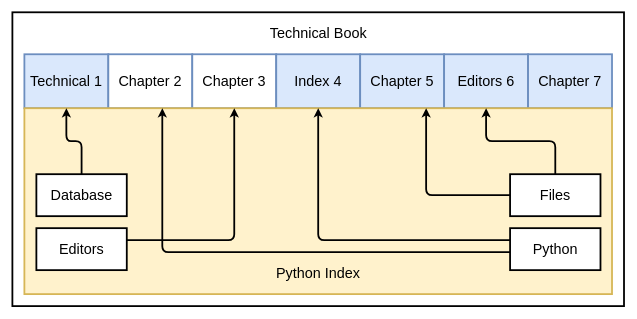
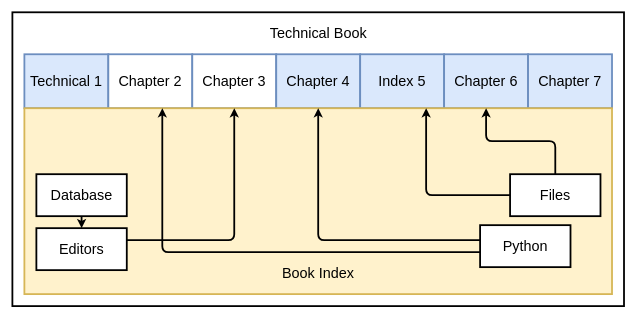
  <mxCell id="0" />
  <mxCell id="1" parent="0" />
  <mxCell id="2" value="" style="rounded=0;whiteSpace=wrap;html=1;fillColor=#FFFFFF;strokeWidth=3;" parent="1" vertex="1"><mxGeometry x="20" y="20" width="1020" height="490" as="geometry" /></mxCell>
  <mxCell id="3" value="&lt;font style=&quot;font-size: 24px&quot;&gt;Technical Book&lt;/font&gt;" style="text;html=1;strokeColor=none;fillColor=none;align=center;verticalAlign=middle;whiteSpace=wrap;rounded=0;" parent="1" vertex="1"><mxGeometry x="432.5" y="40" width="195" height="30" as="geometry" /></mxCell>
  <mxCell id="4" value="&lt;font style=&quot;font-size: 24px&quot;&gt;Technical 1&lt;/font&gt;" style="rounded=0;whiteSpace=wrap;html=1;strokeWidth=3;fillColor=#dae8fc;strokeColor=#6c8ebf;" vertex="1" parent="1"><mxGeometry x="40" y="90" width="140" height="90" as="geometry" /></mxCell>
  <mxCell id="5" value="&lt;font style=&quot;font-size: 24px&quot;&gt;Chapter 2&lt;/font&gt;" style="rounded=0;whiteSpace=wrap;html=1;strokeWidth=3;fillColor=#ffffff;strokeColor=#6c8ebf;" vertex="1" parent="1"><mxGeometry x="180" y="90" width="140" height="90" as="geometry" /></mxCell>
  <mxCell id="6" value="&lt;font style=&quot;font-size: 24px&quot;&gt;Chapter 3&lt;/font&gt;" style="rounded=0;whiteSpace=wrap;html=1;strokeWidth=3;fillColor=#ffffff;strokeColor=#6c8ebf;" vertex="1" parent="1"><mxGeometry x="320" y="90" width="140" height="90" as="geometry" /></mxCell>
- <mxCell id="7" value="&lt;font style=&quot;font-size: 24px&quot;&gt;Index 4&lt;/font&gt;" style="rounded=0;whiteSpace=wrap;html=1;strokeWidth=3;fillColor=#dae8fc;strokeColor=#6c8ebf;" vertex="1" parent="1"><mxGeometry x="460" y="90" width="140" height="90" as="geometry" /></mxCell>
- <mxCell id="8" value="&lt;font style=&quot;font-size: 24px&quot;&gt;Chapter 5&lt;/font&gt;" style="rounded=0;whiteSpace=wrap;html=1;strokeWidth=3;fillColor=#dae8fc;strokeColor=#6c8ebf;" vertex="1" parent="1"><mxGeometry x="600" y="90" width="140" height="90" as="geometry" /></mxCell>
- <mxCell id="9" value="&lt;font style=&quot;font-size: 24px&quot;&gt;Editors 6&lt;/font&gt;" style="rounded=0;whiteSpace=wrap;html=1;strokeWidth=3;fillColor=#dae8fc;strokeColor=#6c8ebf;" vertex="1" parent="1"><mxGeometry x="740" y="90" width="140" height="90" as="geometry" /></mxCell>
+ <mxCell id="7" value="&lt;font style=&quot;font-size: 24px&quot;&gt;Chapter 4&lt;/font&gt;" style="rounded=0;whiteSpace=wrap;html=1;strokeWidth=3;fillColor=#dae8fc;strokeColor=#6c8ebf;" vertex="1" parent="1"><mxGeometry x="460" y="90" width="140" height="90" as="geometry" /></mxCell>
+ <mxCell id="8" value="&lt;font style=&quot;font-size: 24px&quot;&gt;Index 5&lt;/font&gt;" style="rounded=0;whiteSpace=wrap;html=1;strokeWidth=3;fillColor=#dae8fc;strokeColor=#6c8ebf;" vertex="1" parent="1"><mxGeometry x="600" y="90" width="140" height="90" as="geometry" /></mxCell>
+ <mxCell id="9" value="&lt;font style=&quot;font-size: 24px&quot;&gt;Chapter 6&lt;/font&gt;" style="rounded=0;whiteSpace=wrap;html=1;strokeWidth=3;fillColor=#dae8fc;strokeColor=#6c8ebf;" vertex="1" parent="1"><mxGeometry x="740" y="90" width="140" height="90" as="geometry" /></mxCell>
  <mxCell id="10" value="&lt;font style=&quot;font-size: 24px&quot;&gt;Chapter 7&lt;/font&gt;" style="rounded=0;whiteSpace=wrap;html=1;strokeWidth=3;fillColor=#dae8fc;strokeColor=#6c8ebf;" vertex="1" parent="1"><mxGeometry x="880" y="90" width="140" height="90" as="geometry" /></mxCell>
  <mxCell id="11" value="" style="rounded=0;whiteSpace=wrap;html=1;fillColor=#fff2cc;strokeWidth=3;strokeColor=#d6b656;" vertex="1" parent="1"><mxGeometry x="40" y="180" width="980" height="310" as="geometry" /></mxCell>
- <mxCell id="12" value="&lt;font style=&quot;font-size: 24px&quot;&gt;Python Index&lt;/font&gt;" style="text;html=1;strokeColor=none;fillColor=none;align=center;verticalAlign=middle;whiteSpace=wrap;rounded=0;" vertex="1" parent="1"><mxGeometry x="438.125" y="440" width="183.75" height="30" as="geometry" /></mxCell>
- <mxCell id="13" style="edgeStyle=orthogonalEdgeStyle;html=1;strokeWidth=3;" edge="1" parent="1" source="14" target="4"><mxGeometry relative="1" as="geometry" /></mxCell>
+ <mxCell id="12" value="&lt;font style=&quot;font-size: 24px&quot;&gt;Book Index&lt;/font&gt;" style="text;html=1;strokeColor=none;fillColor=none;align=center;verticalAlign=middle;whiteSpace=wrap;rounded=0;" vertex="1" parent="1"><mxGeometry x="438.125" y="440" width="183.75" height="30" as="geometry" /></mxCell>
+ <mxCell id="13" style="edgeStyle=orthogonalEdgeStyle;html=1;strokeWidth=3;" edge="1" parent="1" source="14" target="22"><mxGeometry relative="1" as="geometry" /></mxCell>
  <mxCell id="14" value="&lt;font style=&quot;font-size: 24px&quot;&gt;Database&lt;/font&gt;" style="rounded=0;whiteSpace=wrap;html=1;strokeWidth=3;" parent="1" vertex="1"><mxGeometry x="59.996" y="290" width="150.769" height="70" as="geometry" /></mxCell>
  <mxCell id="15" style="edgeStyle=orthogonalEdgeStyle;html=1;strokeWidth=3;" edge="1" parent="1" source="17" target="5"><mxGeometry relative="1" as="geometry"><Array as="points"><mxPoint x="270" y="420" /></Array></mxGeometry></mxCell>
  <mxCell id="16" style="edgeStyle=orthogonalEdgeStyle;html=1;strokeWidth=3;" edge="1" parent="1" source="17" target="7"><mxGeometry relative="1" as="geometry"><Array as="points"><mxPoint x="530" y="400" /></Array></mxGeometry></mxCell>
- <mxCell id="17" value="&lt;font style=&quot;font-size: 24px&quot;&gt;Python&lt;/font&gt;" style="rounded=0;whiteSpace=wrap;html=1;strokeWidth=3;" vertex="1" parent="1"><mxGeometry x="849.996" y="380" width="150.769" height="70" as="geometry" /></mxCell>
+ <mxCell id="17" value="&lt;font style=&quot;font-size: 24px&quot;&gt;Python&lt;/font&gt;" style="rounded=0;whiteSpace=wrap;html=1;strokeWidth=3;" vertex="1" parent="1"><mxGeometry x="799.996" y="375" width="150.769" height="70" as="geometry" /></mxCell>
  <mxCell id="18" style="edgeStyle=orthogonalEdgeStyle;html=1;strokeWidth=3;" edge="1" parent="1" source="20" target="9"><mxGeometry relative="1" as="geometry" /></mxCell>
  <mxCell id="19" style="edgeStyle=orthogonalEdgeStyle;html=1;strokeWidth=3;" edge="1" parent="1" source="20" target="8"><mxGeometry relative="1" as="geometry"><Array as="points"><mxPoint x="710" y="325" /></Array></mxGeometry></mxCell>
  <mxCell id="20" value="&lt;span style=&quot;font-size: 24px&quot;&gt;Files&lt;/span&gt;" style="rounded=0;whiteSpace=wrap;html=1;strokeWidth=3;" vertex="1" parent="1"><mxGeometry x="849.996" y="290" width="150.769" height="70" as="geometry" /></mxCell>
  <mxCell id="21" style="edgeStyle=orthogonalEdgeStyle;html=1;strokeWidth=3;" edge="1" parent="1" source="22" target="6"><mxGeometry relative="1" as="geometry"><Array as="points"><mxPoint x="390" y="400" /></Array></mxGeometry></mxCell>
  <mxCell id="22" value="&lt;span style=&quot;font-size: 24px&quot;&gt;Editors&lt;/span&gt;" style="rounded=0;whiteSpace=wrap;html=1;strokeWidth=3;" vertex="1" parent="1"><mxGeometry x="59.996" y="380" width="150.769" height="70" as="geometry" /></mxCell>
